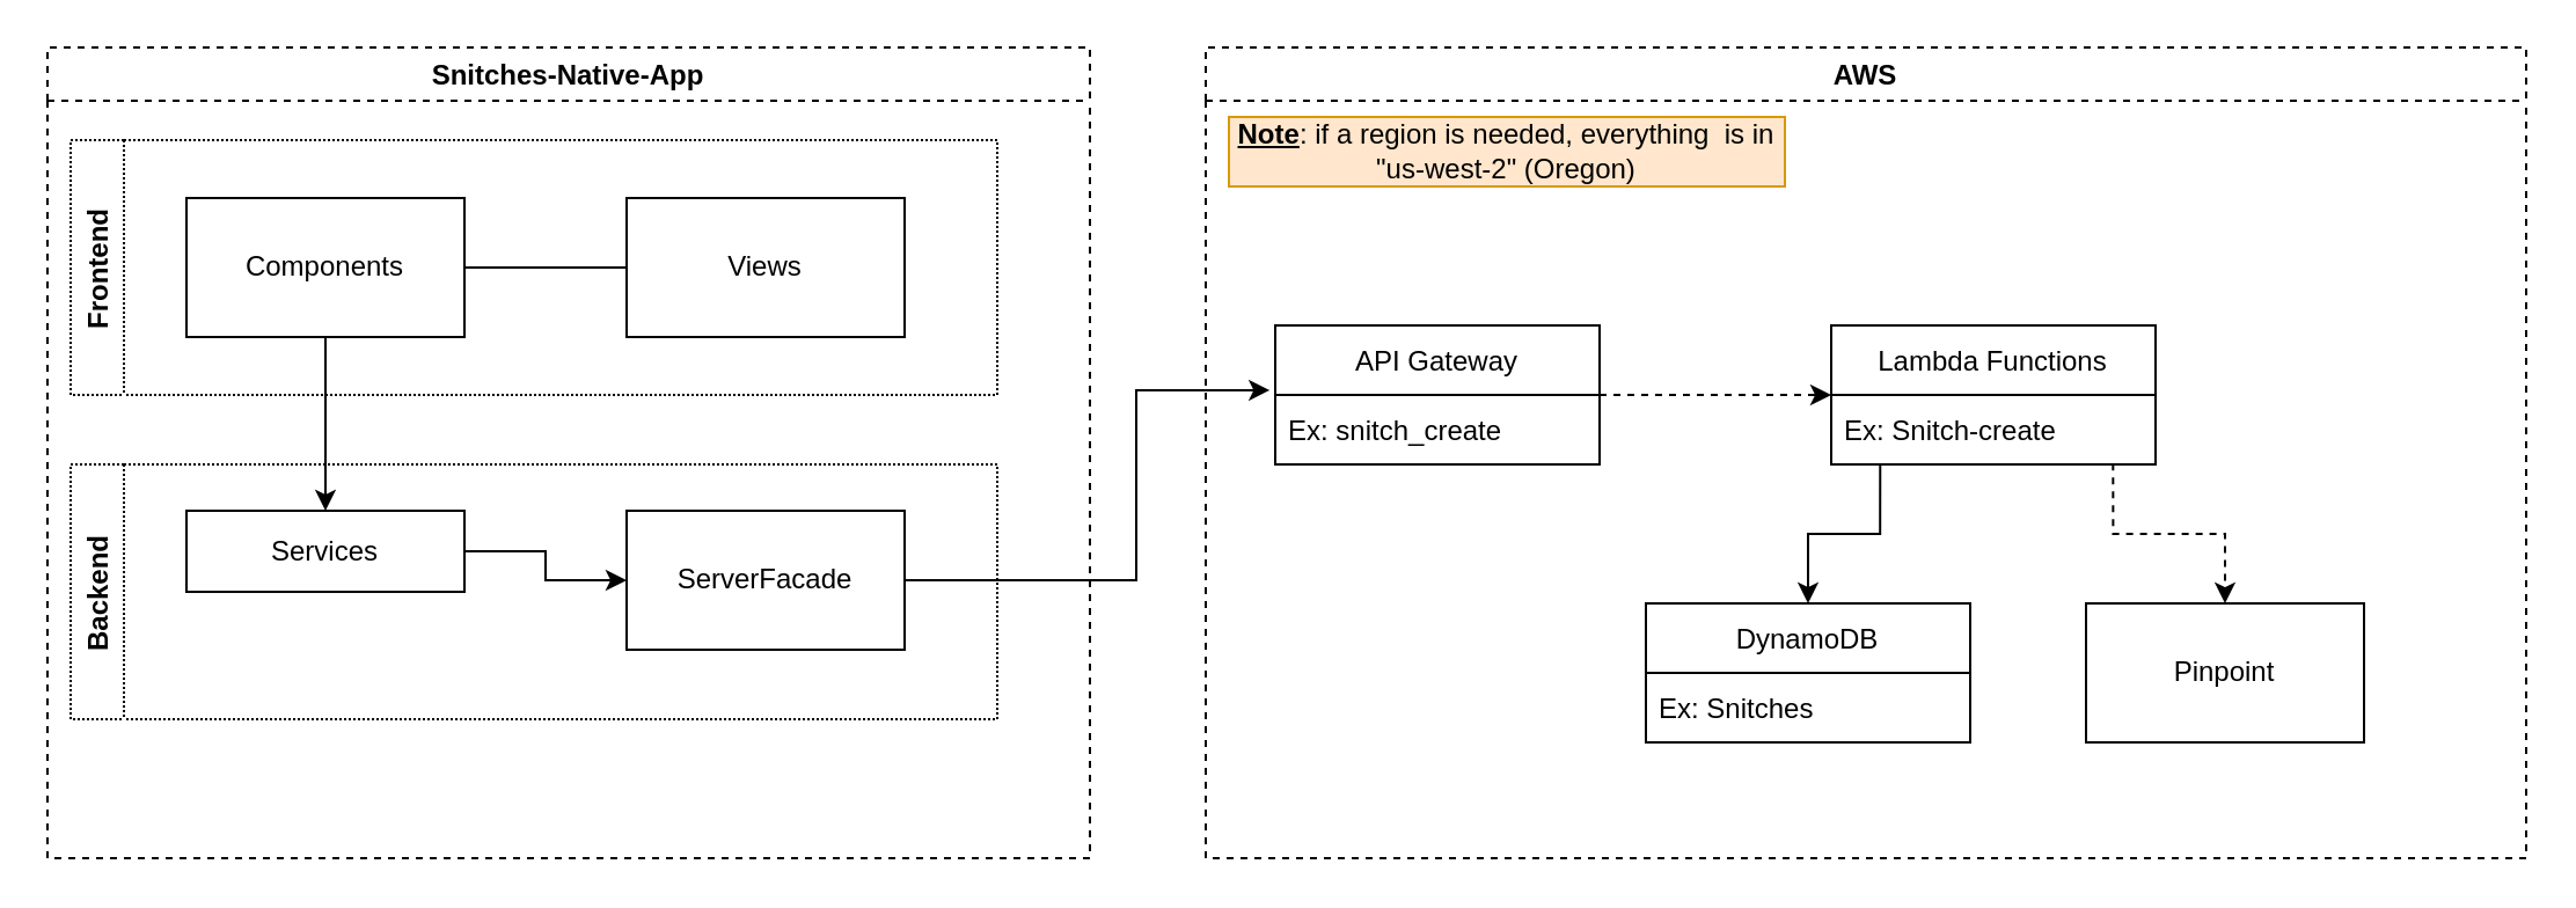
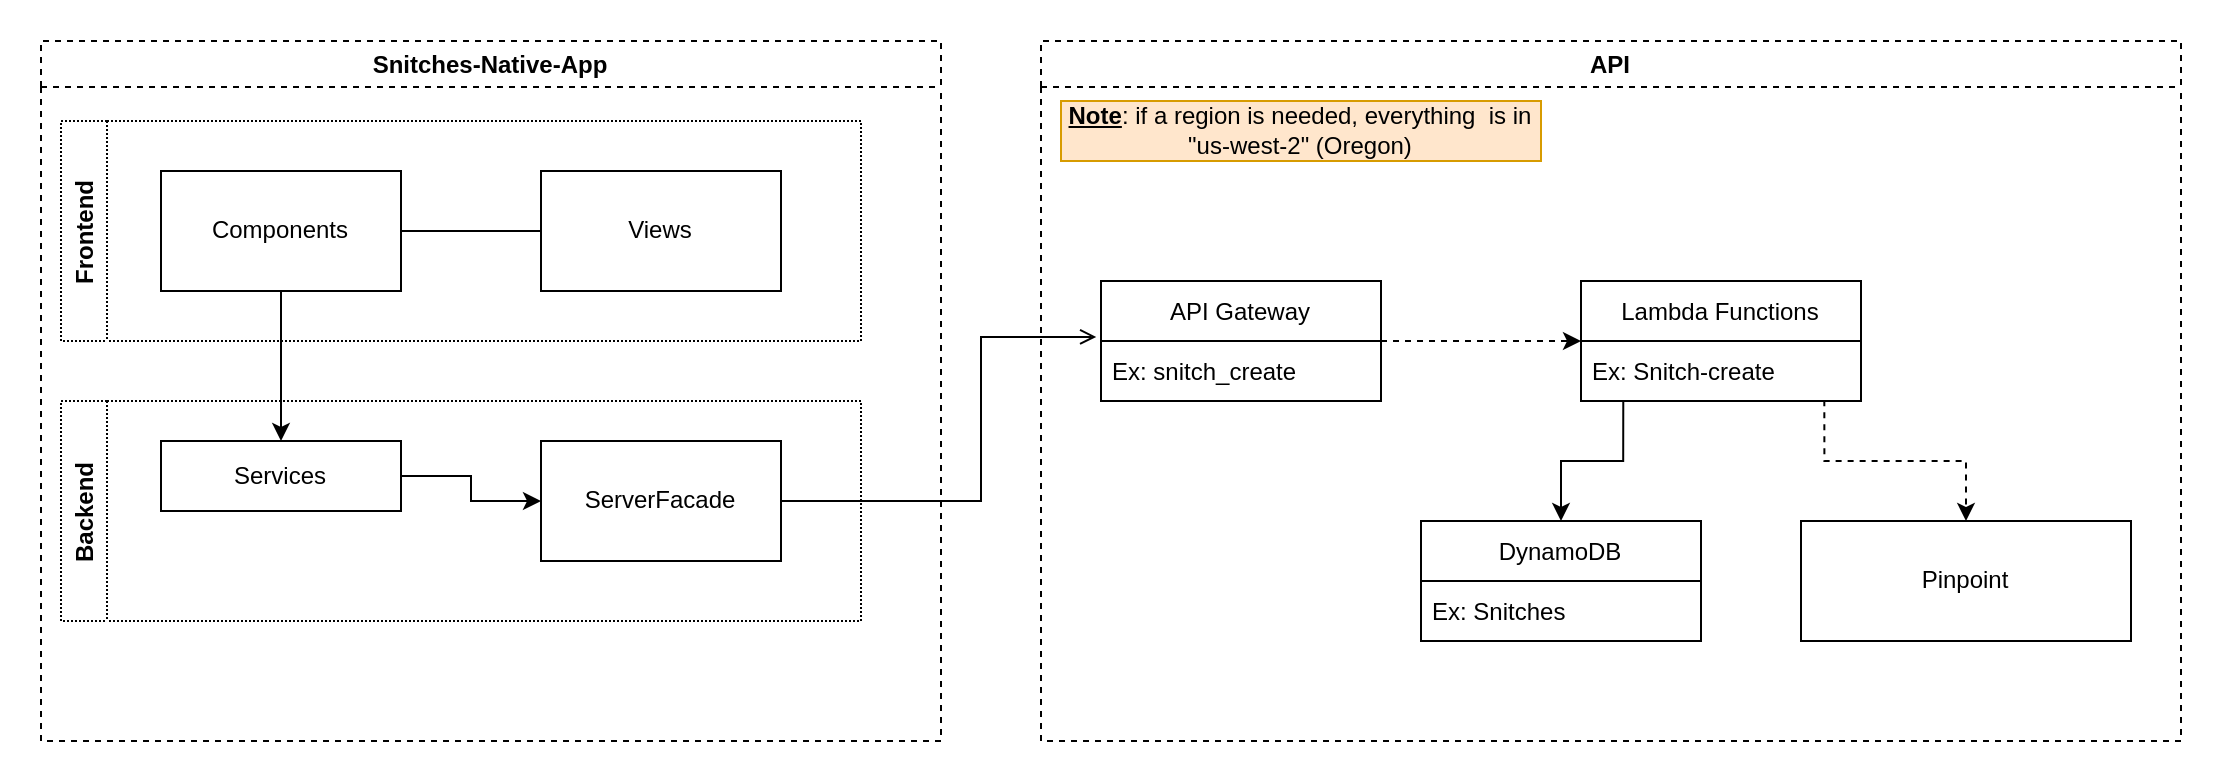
  <mxCell id="0" />
  <mxCell id="1" parent="0" />
  <mxCell id="2" value="Snitches-Native-App" style="swimlane;dashed=1;" vertex="1" parent="1"><mxGeometry x="20" y="20" width="450" height="350" as="geometry" /></mxCell>
  <mxCell id="3" value="Frontend" style="swimlane;horizontal=0;dashed=1;dashPattern=1 1;" vertex="1" parent="2"><mxGeometry x="10" y="40" width="400" height="110" as="geometry" /></mxCell>
  <mxCell id="4" value="Components" style="rounded=0;whiteSpace=wrap;html=1;" vertex="1" parent="3"><mxGeometry x="50" y="25" width="120" height="60" as="geometry" /></mxCell>
  <mxCell id="5" style="edgeStyle=orthogonalEdgeStyle;rounded=0;orthogonalLoop=1;jettySize=auto;html=1;entryX=1;entryY=0.5;entryDx=0;entryDy=0;endArrow=none;" edge="1" parent="3" source="6" target="4"><mxGeometry relative="1" as="geometry" /></mxCell>
  <mxCell id="6" value="Views" style="rounded=0;whiteSpace=wrap;html=1;" vertex="1" parent="3"><mxGeometry x="240" y="25" width="120" height="60" as="geometry" /></mxCell>
  <mxCell id="7" value="Backend" style="swimlane;horizontal=0;dashed=1;dashPattern=1 1;" vertex="1" parent="2"><mxGeometry x="10" y="180" width="400" height="110" as="geometry" /></mxCell>
  <mxCell id="8" style="edgeStyle=orthogonalEdgeStyle;rounded=0;orthogonalLoop=1;jettySize=auto;html=1;entryX=0;entryY=0.5;entryDx=0;entryDy=0;" edge="1" parent="7" source="9" target="10"><mxGeometry relative="1" as="geometry" /></mxCell>
  <mxCell id="9" value="Services" style="rounded=0;whiteSpace=wrap;html=1;" vertex="1" parent="7"><mxGeometry x="50" y="20" width="120" height="35" as="geometry" /></mxCell>
  <mxCell id="10" value="ServerFacade" style="rounded=0;whiteSpace=wrap;html=1;" vertex="1" parent="7"><mxGeometry x="240" y="20" width="120" height="60" as="geometry" /></mxCell>
  <mxCell id="11" style="edgeStyle=orthogonalEdgeStyle;rounded=0;orthogonalLoop=1;jettySize=auto;html=1;entryX=0.5;entryY=0;entryDx=0;entryDy=0;" edge="1" parent="2" source="4" target="9"><mxGeometry relative="1" as="geometry" /></mxCell>
- <mxCell id="12" value="AWS" style="swimlane;dashed=1;" vertex="1" parent="1"><mxGeometry x="520" y="20" width="570" height="350" as="geometry" /></mxCell>
+ <mxCell id="12" value="API" style="swimlane;dashed=1;" vertex="1" parent="1"><mxGeometry x="520" y="20" width="570" height="350" as="geometry" /></mxCell>
  <mxCell id="13" style="edgeStyle=orthogonalEdgeStyle;rounded=0;orthogonalLoop=1;jettySize=auto;html=1;entryX=0.5;entryY=0;entryDx=0;entryDy=0;exitX=0.151;exitY=1;exitDx=0;exitDy=0;exitPerimeter=0;" edge="1" parent="12" source="16" target="17"><mxGeometry relative="1" as="geometry" /></mxCell>
  <mxCell id="14" style="edgeStyle=orthogonalEdgeStyle;rounded=0;orthogonalLoop=1;jettySize=auto;html=1;entryX=0.5;entryY=0;entryDx=0;entryDy=0;exitX=0.869;exitY=0.987;exitDx=0;exitDy=0;exitPerimeter=0;dashed=1;" edge="1" parent="12" source="16" target="23"><mxGeometry relative="1" as="geometry" /></mxCell>
  <mxCell id="15" value="Lambda Functions" style="swimlane;fontStyle=0;childLayout=stackLayout;horizontal=1;startSize=30;horizontalStack=0;resizeParent=1;resizeParentMax=0;resizeLast=0;collapsible=1;marginBottom=0;" vertex="1" parent="12"><mxGeometry x="270" y="120" width="140" height="60" as="geometry" /></mxCell>
  <mxCell id="16" value="Ex: Snitch-create" style="text;strokeColor=none;fillColor=none;align=left;verticalAlign=middle;spacingLeft=4;spacingRight=4;overflow=hidden;points=[[0,0.5],[1,0.5]];portConstraint=eastwest;rotatable=0;" vertex="1" parent="15"><mxGeometry y="30" width="140" height="30" as="geometry" /></mxCell>
  <mxCell id="17" value="DynamoDB" style="swimlane;fontStyle=0;childLayout=stackLayout;horizontal=1;startSize=30;horizontalStack=0;resizeParent=1;resizeParentMax=0;resizeLast=0;collapsible=1;marginBottom=0;" vertex="1" parent="12"><mxGeometry x="190" y="240" width="140" height="60" as="geometry" /></mxCell>
  <mxCell id="18" value="Ex: Snitches" style="text;strokeColor=none;fillColor=none;align=left;verticalAlign=middle;spacingLeft=4;spacingRight=4;overflow=hidden;points=[[0,0.5],[1,0.5]];portConstraint=eastwest;rotatable=0;" vertex="1" parent="17"><mxGeometry y="30" width="140" height="30" as="geometry" /></mxCell>
  <mxCell id="19" style="edgeStyle=orthogonalEdgeStyle;rounded=0;orthogonalLoop=1;jettySize=auto;html=1;entryX=0;entryY=0.5;entryDx=0;entryDy=0;dashed=1;" edge="1" parent="12" source="20" target="15"><mxGeometry relative="1" as="geometry" /></mxCell>
  <mxCell id="20" value="API Gateway" style="swimlane;fontStyle=0;childLayout=stackLayout;horizontal=1;startSize=30;horizontalStack=0;resizeParent=1;resizeParentMax=0;resizeLast=0;collapsible=1;marginBottom=0;" vertex="1" parent="12"><mxGeometry x="30" y="120" width="140" height="60" as="geometry" /></mxCell>
  <mxCell id="21" value="Ex: snitch_create" style="text;strokeColor=none;fillColor=none;align=left;verticalAlign=middle;spacingLeft=4;spacingRight=4;overflow=hidden;points=[[0,0.5],[1,0.5]];portConstraint=eastwest;rotatable=0;" vertex="1" parent="20"><mxGeometry y="30" width="140" height="30" as="geometry" /></mxCell>
  <mxCell id="22" value="&lt;b&gt;&lt;u&gt;Note&lt;/u&gt;&lt;/b&gt;: if a region is needed, everything&amp;nbsp; is in &quot;us-west-2&quot; (Oregon)" style="text;html=1;strokeColor=#d79b00;fillColor=#ffe6cc;align=center;verticalAlign=middle;whiteSpace=wrap;rounded=0;" vertex="1" parent="12"><mxGeometry x="10" y="30" width="240" height="30" as="geometry" /></mxCell>
- <mxCell id="23" value="Pinpoint" style="rounded=0;whiteSpace=wrap;html=1;" vertex="1" parent="12"><mxGeometry x="380" y="240" width="120" height="60" as="geometry" /></mxCell>
- <mxCell id="24" style="edgeStyle=orthogonalEdgeStyle;rounded=0;orthogonalLoop=1;jettySize=auto;html=1;entryX=-0.017;entryY=-0.067;entryDx=0;entryDy=0;entryPerimeter=0;exitX=1;exitY=0.5;exitDx=0;exitDy=0;" edge="1" parent="1" source="10" target="21"><mxGeometry relative="1" as="geometry"><Array as="points"><mxPoint x="490" y="250" /><mxPoint x="490" y="168" /></Array></mxGeometry></mxCell>
+ <mxCell id="23" value="Pinpoint" style="rounded=0;whiteSpace=wrap;html=1;" vertex="1" parent="12"><mxGeometry x="380" y="240" width="165" height="60" as="geometry" /></mxCell>
+ <mxCell id="24" style="edgeStyle=orthogonalEdgeStyle;rounded=0;orthogonalLoop=1;jettySize=auto;html=1;entryX=-0.017;entryY=-0.067;entryDx=0;entryDy=0;entryPerimeter=0;exitX=1;exitY=0.5;exitDx=0;exitDy=0;endArrow=open;" edge="1" parent="1" source="10" target="21"><mxGeometry relative="1" as="geometry"><Array as="points"><mxPoint x="490" y="250" /><mxPoint x="490" y="168" /></Array></mxGeometry></mxCell>
